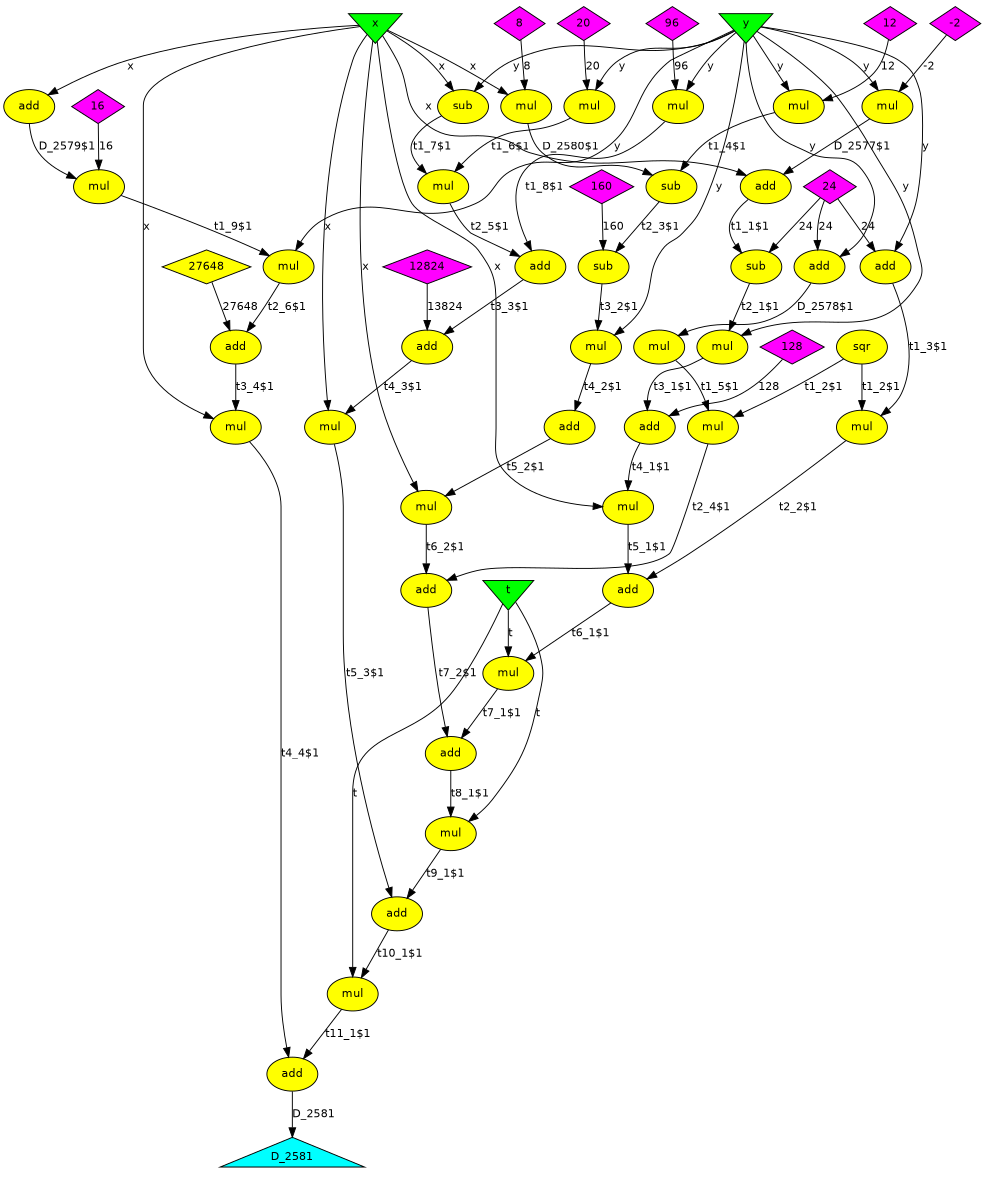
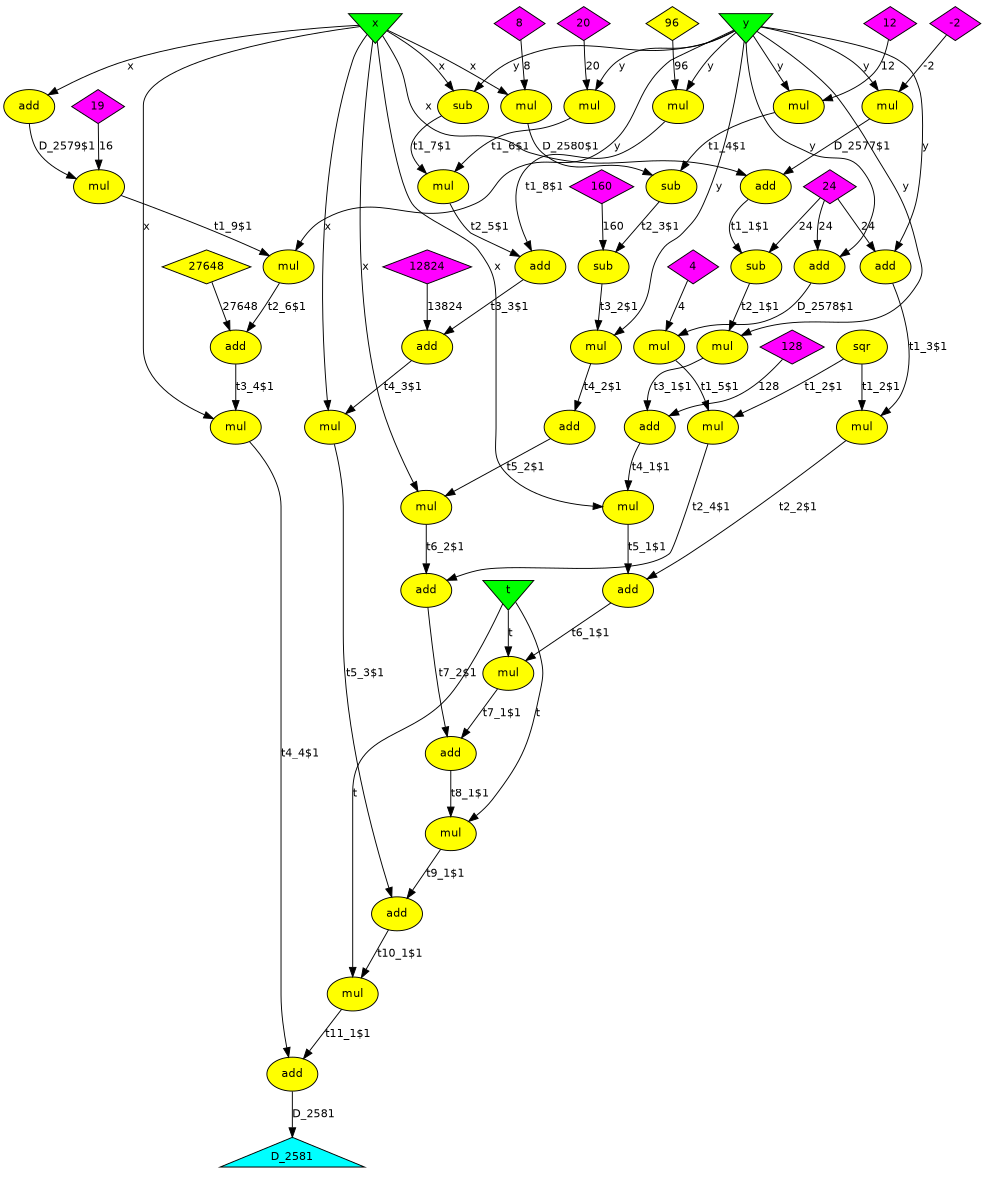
  digraph {
    fontname="DejaVu Sans"
    nodesep=0.175
    rankdir=TB
    node [argix=-1 dataspec=na fillcolor=yellow fontname="DejaVu Sans" fontsize=12 ntype=operation shape=ellipse style=filled]
    edge [argix=-1 dataspec=s32 etype=D fontname="DejaVu Sans" fontsize=12 order=1 vtype=localvar]
    n1 [argix=0 dataspec=s32 fillcolor=cyan label=D_2581 ntype=outvar shape=triangle]
    n2 [label=add]
    n3 [label=sub]
    n4 [label=mul]
    n5 [label=add]
    n6 [label=mul]
    n7 [label=mul]
    n8 [label=add]
    n9 [label=add]
    n10 [label=mul]
    n11 [label=add]
    n12 [label=mul]
    n13 [label=add]
    n14 [label=add]
    n15 [label=mul]
    n16 [label=add]
    n17 [label=add]
    n18 [label=add]
    n19 [label=mul]
    n20 [label=add]
    n21 [label=add]
    n22 [label=mul]
    n23 [label=mul]
    n24 [label=add]
    n25 [label=mul]
    n26 [label=mul]
    n27 [label=add]
    n28 [label=mul]
    n29 [label=mul]
    n30 [dataspec=s32 fillcolor=magenta label=12 ntype=constant shape=diamond]
    n31 [label=mul]
    n32 [label=sub]
    n33 [dataspec=s32 fillcolor=magenta label=128 ntype=constant shape=diamond]
    n34 [dataspec=s32 fillcolor=magenta label=12824 ntype=constant shape=diamond]
-   n35 [dataspec=s32 fillcolor=magenta label=16 ntype=constant shape=diamond]
+   n35 [dataspec=s32 fillcolor=magenta label=19 ntype=constant shape=diamond]
    n36 [dataspec=s32 fillcolor=magenta label=160 ntype=constant shape=diamond]
    n37 [label=sub]
    n38 [label=mul]
    n39 [dataspec=s32 fillcolor=magenta label=20 ntype=constant shape=diamond]
    n40 [label=mul]
    n41 [label=mul]
    n42 [dataspec=s32 fillcolor=magenta label=24 ntype=constant shape=diamond]
    n43 [dataspec=s32 label=27648 ntype=constant shape=diamond]
+   n44 [dataspec=s32 fillcolor=magenta label=4 ntype=constant shape=diamond]
    n45 [dataspec=s32 fillcolor=magenta label=8 ntype=constant shape=diamond]
    n46 [label=mul]
-   n47 [dataspec=s32 fillcolor=magenta label=96 ntype=constant shape=diamond]
+   n47 [dataspec=s32 label=96 ntype=constant shape=diamond]
    n48 [label=mul]
    n49 [dataspec=s32 fillcolor=magenta label=-2 ntype=constant shape=diamond]
    n50 [label=mul]
    n51 [label=sqr]
    n52 [label=sub]
    n53 [argix=0 dataspec=s32 fillcolor=green label=t ntype=invar shape=invtriangle]
    n54 [argix=1 dataspec=s32 fillcolor=green label=x ntype=invar shape=invtriangle]
    n55 [argix=2 dataspec=s32 fillcolor=green label=y ntype=invar shape=invtriangle]
    n2 -> n3 [label="t1_1$1"]
    n3 -> n4 [label="t2_1$1" order=2]
    n4 -> n14 [label="t3_1$1"]
    n5 -> n6 [label="D_2579$1"]
    n6 -> n7 [label="t1_9$1" order=2]
    n7 -> n11 [label="t2_6$1"]
    n8 -> n9 [label="t3_3$1"]
    n9 -> n10 [label="t4_3$1" order=2]
    n10 -> n17 [label="t5_3$1" order=2]
    n11 -> n12 [label="t3_4$1" order=2]
    n12 -> n13 [label="t4_4$1" order=2]
    n13 -> n1 [label=D_2581 vtype=outarg]
    n14 -> n15 [label="t4_1$1" order=2]
    n15 -> n16 [label="t5_1$1"]
    n16 -> n23 [label="t6_1$1" order=2]
    n17 -> n26 [label="t10_1$1" order=2]
    n18 -> n19 [label="t5_2$1" order=2]
    n19 -> n20 [label="t6_2$1"]
    n20 -> n24 [label="t7_2$1" order=2]
    n21 -> n22 [label="t1_3$1" order=2]
    n22 -> n16 [label="t2_2$1" order=2]
    n23 -> n24 [label="t7_1$1"]
    n24 -> n25 [label="t8_1$1" order=2]
    n25 -> n17 [label="t9_1$1"]
    n26 -> n13 [label="t11_1$1"]
    n27 -> n28 [label="D_2578$1"]
    n28 -> n29 [label="t1_5$1" order=2]
    n29 -> n20 [label="t2_4$1" order=2]
    n30 -> n31 [label=12 order=2 vtype=globalvar]
    n31 -> n32 [label="t1_4$1" order=2]
    n32 -> n37 [label="t2_3$1"]
    n33 -> n14 [label=128 order=2 vtype=globalvar]
    n34 -> n9 [label=13824 order=2 vtype=globalvar]
    n35 -> n6 [label=16 order=2 vtype=globalvar]
    n36 -> n37 [label=160 order=2 vtype=globalvar]
    n37 -> n38 [label="t3_2$1" order=2]
    n38 -> n18 [label="t4_2$1"]
    n39 -> n40 [label=20 order=2 vtype=globalvar]
    n40 -> n41 [label="t1_6$1"]
    n41 -> n8 [label="t2_5$1"]
    n42 -> n3 [label=24 order=2 vtype=globalvar]
    n42 -> n21 [label=24 order=2 vtype=globalvar]
    n42 -> n27 [label=24 order=2 vtype=globalvar]
    n43 -> n11 [label=27648 order=2 vtype=globalvar]
+   n44 -> n28 [label=4 order=2 vtype=globalvar]
    n45 -> n46 [label=8 order=2 vtype=globalvar]
    n46 -> n32 [label="D_2580$1"]
    n47 -> n48 [label=96 order=2 vtype=globalvar]
    n48 -> n8 [label="t1_8$1" order=2]
    n49 -> n50 [label=-2 order=2 vtype=globalvar]
    n50 -> n2 [label="D_2577$1"]
    n51 -> n22 [label="t1_2$1"]
    n51 -> n29 [label="t1_2$1"]
    n52 -> n41 [label="t1_7$1" order=2]
    n53 -> n23 [label=t vtype=inarg]
    n53 -> n25 [label=t vtype=inarg]
    n53 -> n26 [label=t vtype=inarg]
    n54 -> n2 [label=x order=2 vtype=inarg]
    n54 -> n5 [label=x vtype=inarg]
    n54 -> n10 [label=x vtype=inarg]
    n54 -> n12 [label=x vtype=inarg]
    n54 -> n15 [label=x vtype=inarg]
    n54 -> n19 [label=x vtype=inarg]
    n54 -> n46 [label=x vtype=inarg]
    n54 -> n52 [label=x vtype=inarg]
    n55 -> n4 [label=y vtype=inarg]
    n55 -> n7 [label=y vtype=inarg]
    n55 -> n21 [label=y vtype=inarg]
    n55 -> n27 [label=y vtype=inarg]
    n55 -> n31 [label=y vtype=inarg]
    n55 -> n38 [label=y vtype=inarg]
    n55 -> n40 [label=y vtype=inarg]
    n55 -> n48 [label=y vtype=inarg]
    n55 -> n50 [label=y vtype=inarg]
    n55 -> n52 [label=y order=2 vtype=inarg]
  }
